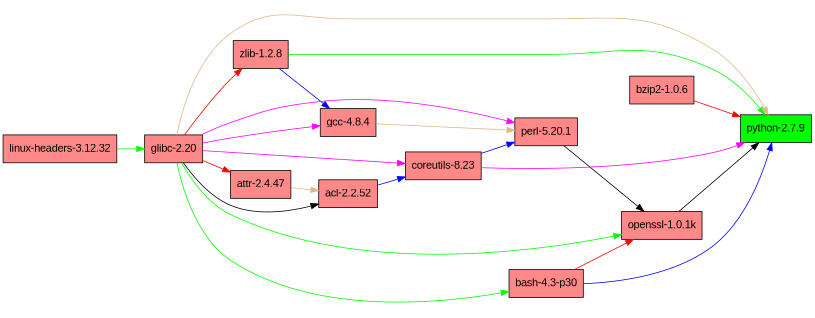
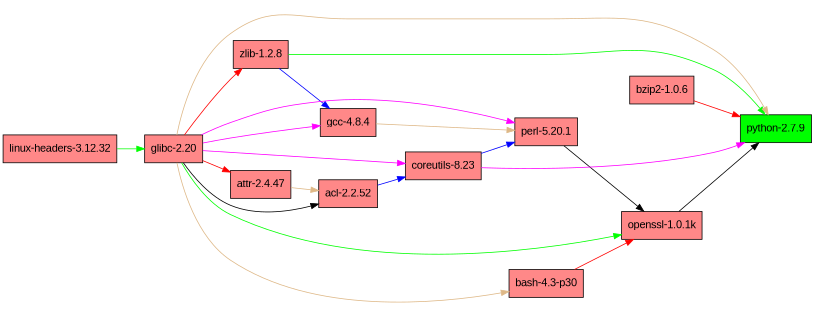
  digraph {
    fontname="Liberation Sans"
    rankdir=LR
    node [fillcolor="#ff8888" fontname="Liberation Sans" shape=box style=filled]
    edge [color=red fontname="Liberation Sans"]
    n1 [fillcolor="#00ff00" label="python-2.7.9"]
    n2 [label="openssl-1.0.1k"]
    n3 [label="bzip2-1.0.6"]
    n4 [label="zlib-1.2.8"]
    n5 [label="gcc-4.8.4"]
    n6 [label="perl-5.20.1"]
    n7 [label="bash-4.3-p30"]
    n8 [label="coreutils-8.23"]
    n9 [fillcolor="#ff0000" label="not-managed-1.0.0" style=invis]
    n10 [label="glibc-2.20"]
    n11 [label="acl-2.2.52"]
    n12 [label="attr-2.4.47"]
    n13 [label="linux-headers-3.12.32"]
    n2 -> n1 [color=black]
    n3 -> n1
    n4 -> n1 [color=green]
    n4 -> n5 [color=blue]
    n5 -> n6 [color=burlywood]
    n6 -> n2 [color=black]
    n6 -> n9 [style=invis color=""]
-   n7 -> n1 [color=blue]
    n7 -> n2
    n8 -> n1 [color=magenta]
    n8 -> n6 [color=blue]
    n10 -> n1 [color=burlywood]
    n10 -> n2 [color=green]
    n10 -> n4
    n10 -> n5 [color=magenta]
    n10 -> n6 [color=magenta]
-   n10 -> n7 [color=green]
+   n10 -> n7 [color=burlywood]
    n10 -> n8 [color=magenta]
    n10 -> n11 [color=black]
    n10 -> n12
    n11 -> n8 [color=blue]
    n12 -> n11 [color=burlywood]
    n13 -> n10 [color=green]
  }
